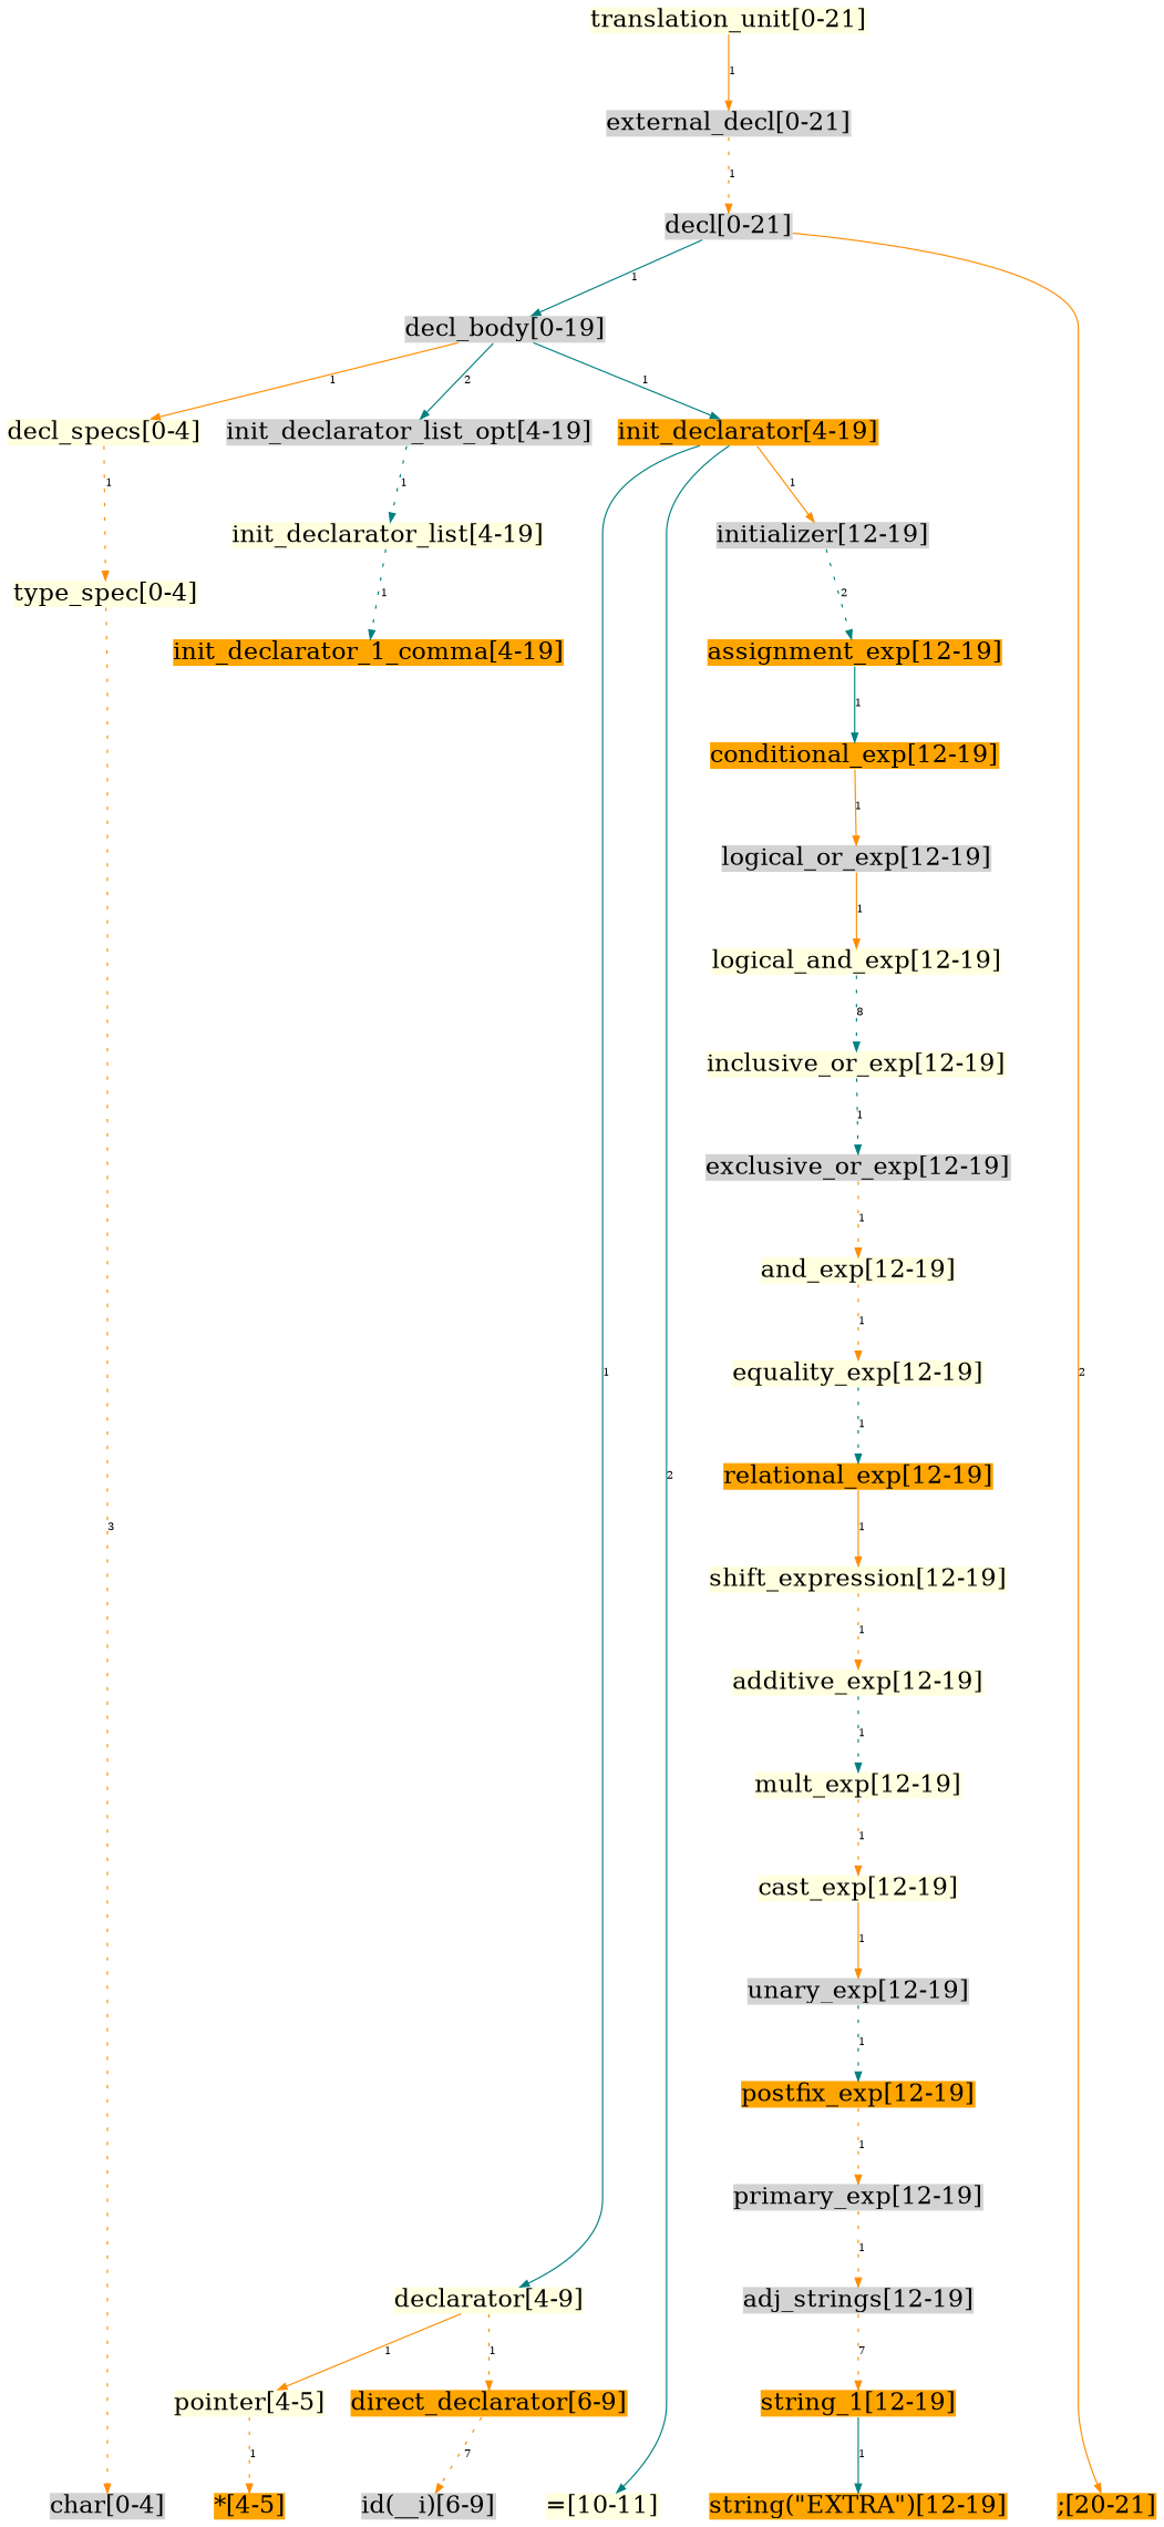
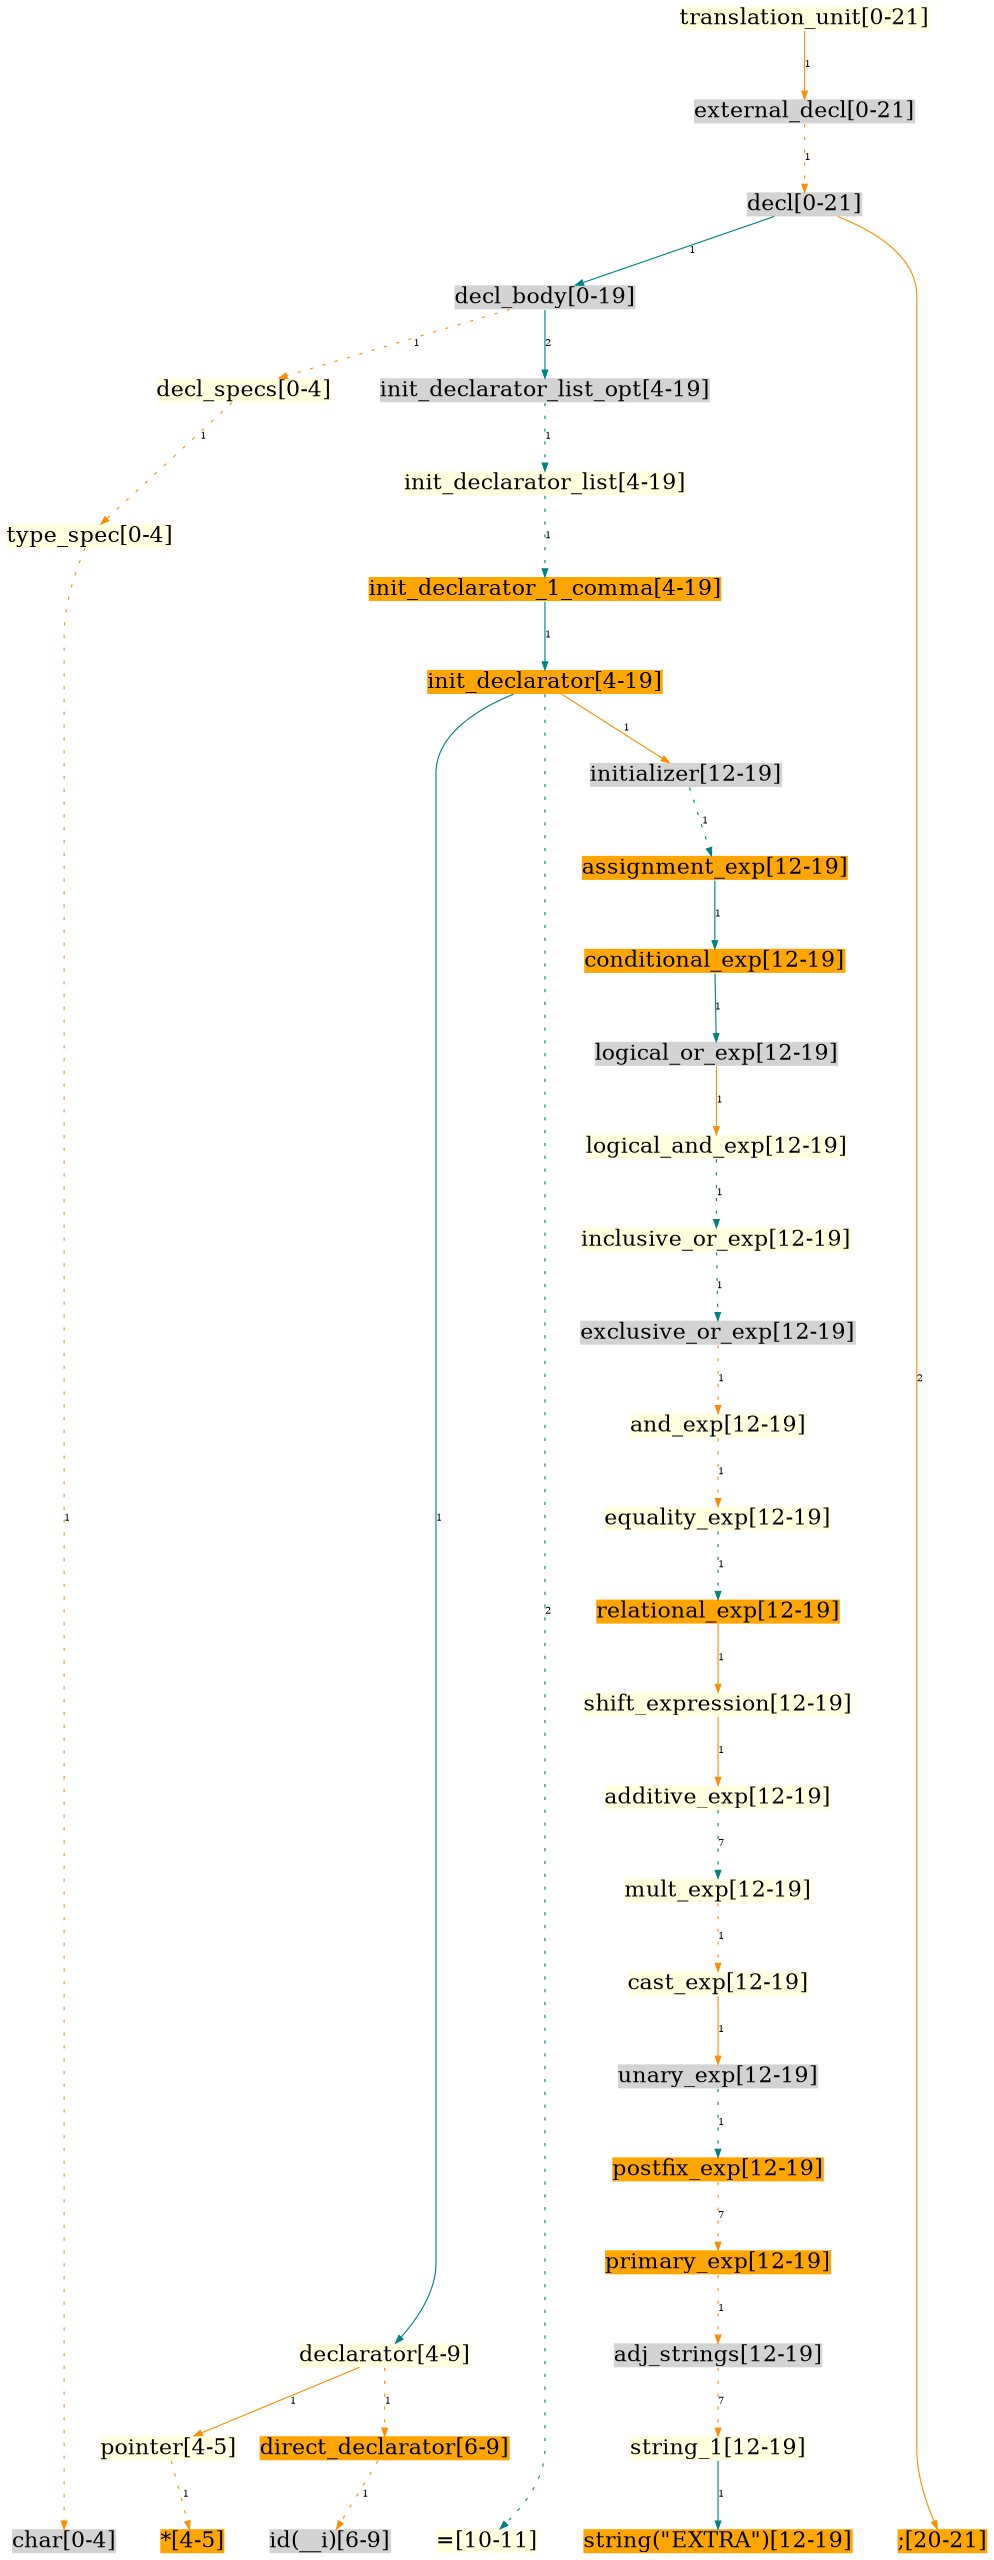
  digraph {
    fontname="Bitstream Vera Sans"
    fontsize=8
    nodesep=0.2
    rankdir=TD
    node [fillcolor=lightyellow shape=plain style=filled]
    edge [arrowsize=.5 arrowtail=empty dir=black fontsize=6 penwidth=0.7 style=dotted color=darkorange]
    n1 [fillcolor=lightgrey height=0.1 label="char[0-4]" width=0.1]
    n2 [fillcolor=orange height=0.1 label="*[4-5]" width=0.1]
    n3 [fillcolor=lightgrey height=0.1 label="id(__i)[6-9]" width=0.1]
    n4 [height=0.1 label="=[10-11]" width=0.1]
    n5 [fillcolor=orange height=0.1 label="string(\"EXTRA\")[12-19]" width=0.1]
    n6 [fillcolor=orange height=0.1 label=";[20-21]" width=0.1]
    n7 [height=0.1 label="translation_unit[0-21]" width=0.1]
    n8 [fillcolor=lightgrey height=0.1 label="external_decl[0-21]" width=0.1]
    n9 [fillcolor=lightgrey height=0.1 label="decl[0-21]" width=0.1]
    n10 [fillcolor=lightgrey height=0.1 label="decl_body[0-19]" width=0.1]
    n11 [height=0.1 label="decl_specs[0-4]" width=0.1]
    n12 [fillcolor=lightgrey height=0.1 label="init_declarator_list_opt[4-19]" width=0.1]
    n13 [height=0.1 label="type_spec[0-4]" width=0.1]
    n14 [height=0.1 label="init_declarator_list[4-19]" width=0.1]
    n15 [fillcolor=orange height=0.1 label="init_declarator_1_comma[4-19]" width=0.1]
    n16 [fillcolor=orange height=0.1 label="init_declarator[4-19]" width=0.1]
    n17 [height=0.1 label="declarator[4-9]" width=0.1]
    n18 [fillcolor=lightgrey height=0.1 label="initializer[12-19]" width=0.1]
    n19 [height=0.1 label="pointer[4-5]" width=0.1]
    n20 [fillcolor=orange height=0.1 label="direct_declarator[6-9]" width=0.1]
    n21 [fillcolor=orange height=0.1 label="assignment_exp[12-19]" width=0.1]
    n22 [fillcolor=orange height=0.1 label="conditional_exp[12-19]" width=0.1]
    n23 [fillcolor=lightgrey height=0.1 label="logical_or_exp[12-19]" width=0.1]
    n24 [height=0.1 label="logical_and_exp[12-19]" width=0.1]
    n25 [height=0.1 label="inclusive_or_exp[12-19]" width=0.1]
    n26 [fillcolor=lightgrey height=0.1 label="exclusive_or_exp[12-19]" width=0.1]
    n27 [height=0.1 label="and_exp[12-19]" width=0.1]
    n28 [height=0.1 label="equality_exp[12-19]" width=0.1]
    n29 [fillcolor=orange height=0.1 label="relational_exp[12-19]" width=0.1]
    n30 [height=0.1 label="shift_expression[12-19]" width=0.1]
    n31 [height=0.1 label="additive_exp[12-19]" width=0.1]
    n32 [height=0.1 label="mult_exp[12-19]" width=0.1]
    n33 [height=0.1 label="cast_exp[12-19]" width=0.1]
    n34 [fillcolor=lightgrey height=0.1 label="unary_exp[12-19]" width=0.1]
    n35 [fillcolor=orange height=0.1 label="postfix_exp[12-19]" width=0.1]
-   n36 [fillcolor=lightgrey height=0.1 label="primary_exp[12-19]" width=0.1]
+   n36 [fillcolor=orange height=0.1 label="primary_exp[12-19]" width=0.1]
    n37 [fillcolor=lightgrey height=0.1 label="adj_strings[12-19]" width=0.1]
-   n38 [fillcolor=orange height=0.1 label="string_1[12-19]" width=0.1]
+   n38 [height=0.1 label="string_1[12-19]" width=0.1]
    subgraph sub_1 {
      rank=same
      n1
      n2
      n3
      n4
      n5
      n6
    }
    n1 -> n2 [style=invis color=""]
    n2 -> n3 [style=invis color=""]
    n3 -> n4 [style=invis color=""]
    n4 -> n5 [style=invis color=""]
    n5 -> n6 [style=invis color=""]
    n7 -> n8 [label=1 style=solid]
    n8 -> n9 [label=1]
    n9 -> n6 [label=2 style=solid]
    n9 -> n10 [color=teal label=1 style=solid]
-   n10 -> n11 [label=1 style=solid]
+   n10 -> n11 [label=1]
    n10 -> n12 [color=teal label=2 style=solid]
    n11 -> n13 [label=1]
    n12 -> n14 [color=teal label=1]
-   n13 -> n1 [label=3]
+   n13 -> n1 [label=1]
    n14 -> n15 [color=teal label=1]
-   n10 -> n16 [color=teal label=1 style=solid]
-   n16 -> n4 [color=teal label=2 style=solid]
+   n15 -> n16 [color=teal label=1 style=solid]
+   n16 -> n4 [color=teal label=2]
    n16 -> n17 [color=teal label=1 style=solid]
    n16 -> n18 [label=1 style=solid]
    n17 -> n19 [label=1 style=solid]
    n17 -> n20 [label=1]
-   n18 -> n21 [color=teal label=2]
+   n18 -> n21 [color=teal label=1]
    n19 -> n2 [label=1]
-   n20 -> n3 [label=7]
+   n20 -> n3 [label=1]
    n21 -> n22 [color=teal label=1 style=solid]
-   n22 -> n23 [label=1 style=solid]
+   n22 -> n23 [color=teal label=1 style=solid]
    n23 -> n24 [label=1 style=solid]
-   n24 -> n25 [color=teal label=8]
+   n24 -> n25 [color=teal label=1]
    n25 -> n26 [color=teal label=1]
    n26 -> n27 [label=1]
    n27 -> n28 [label=1]
    n28 -> n29 [color=teal label=1]
    n29 -> n30 [label=1 style=solid]
-   n30 -> n31 [label=1]
-   n31 -> n32 [color=teal label=1]
+   n30 -> n31 [label=1 style=solid]
+   n31 -> n32 [color=teal label=7]
    n32 -> n33 [label=1]
    n33 -> n34 [label=1 style=solid]
    n34 -> n35 [color=teal label=1]
-   n35 -> n36 [label=1]
+   n35 -> n36 [label=7]
    n36 -> n37 [label=1]
    n37 -> n38 [label=7]
    n38 -> n5 [color=teal label=1 style=solid]
  }
